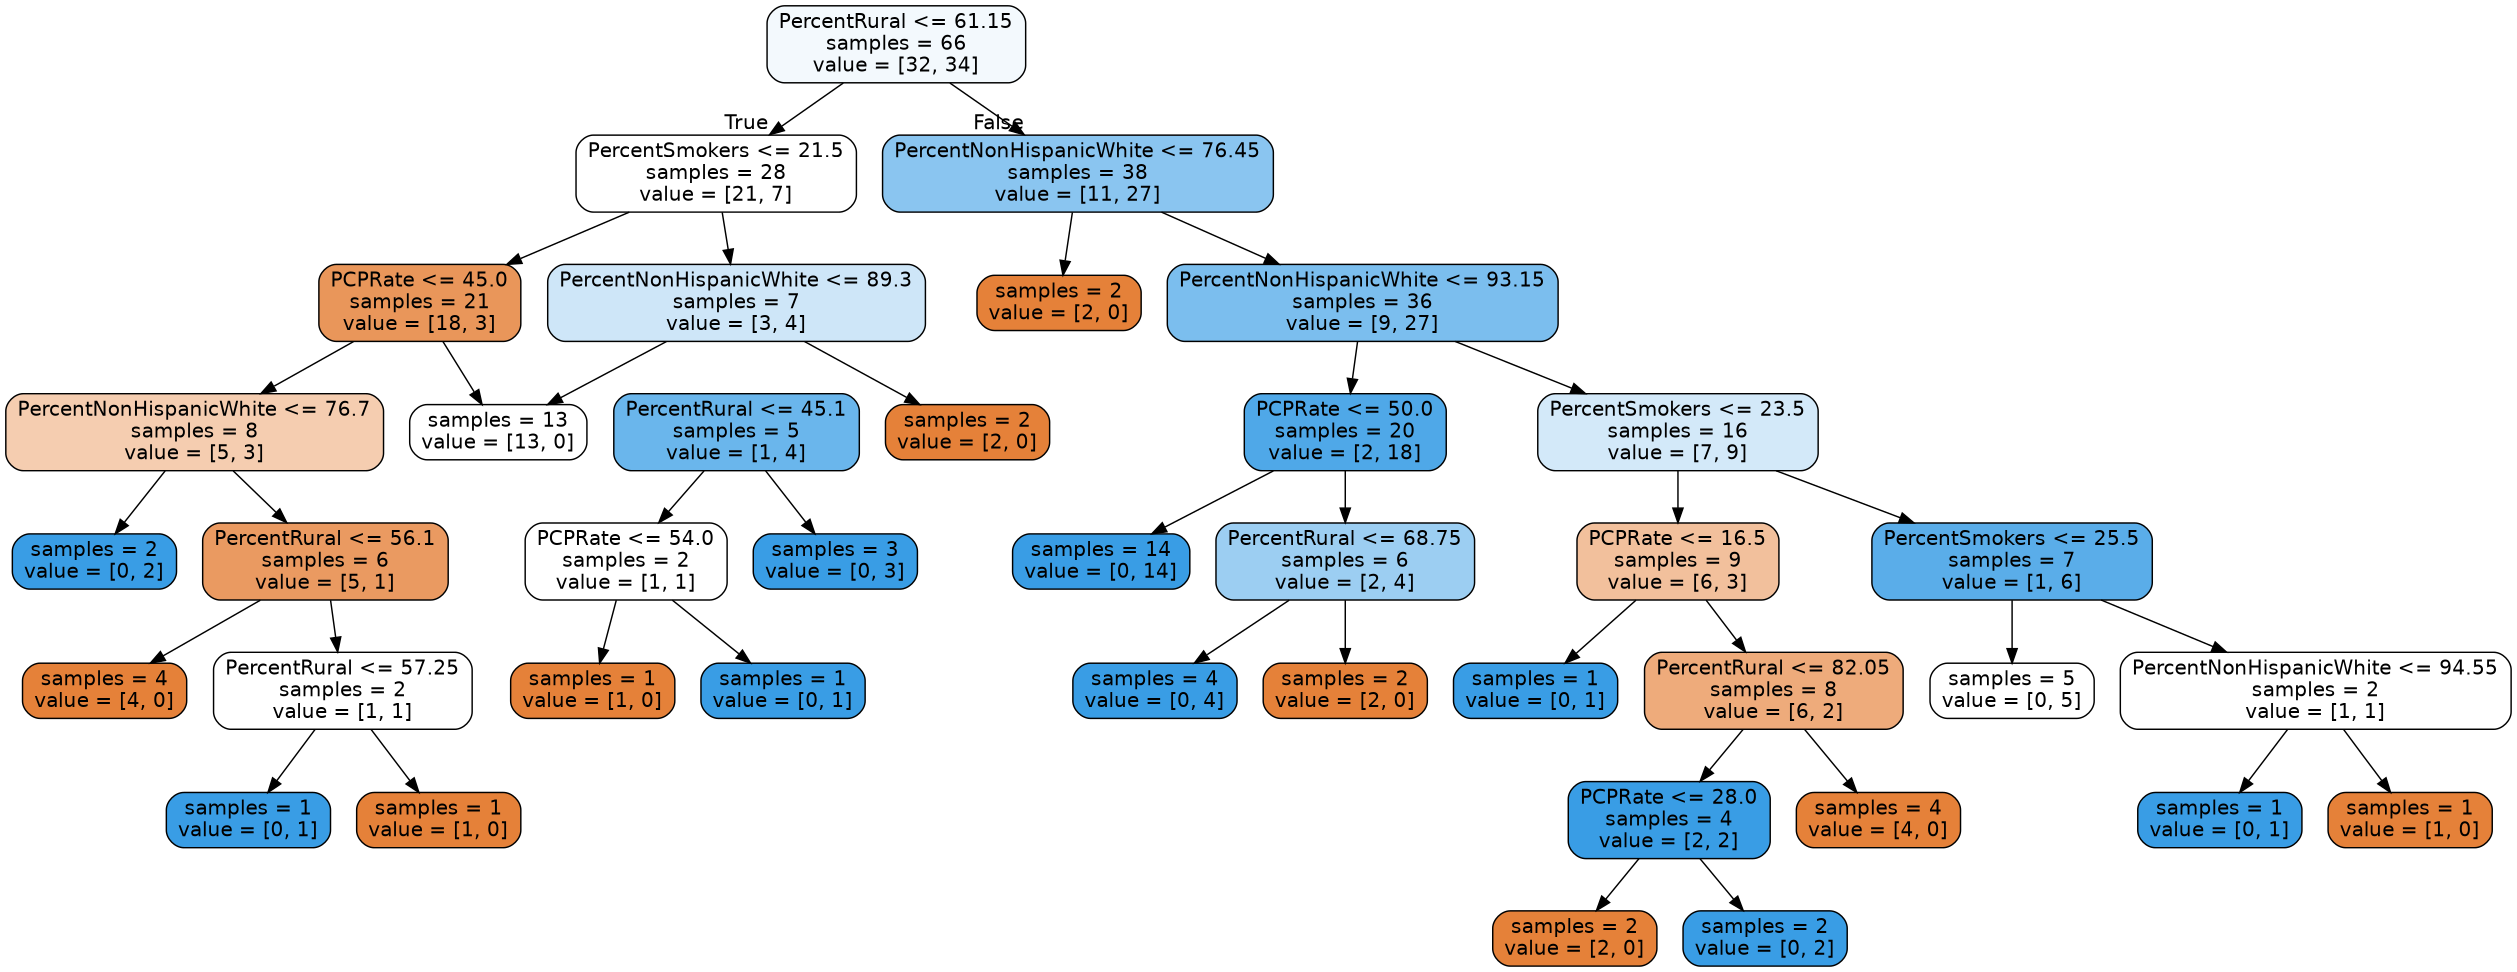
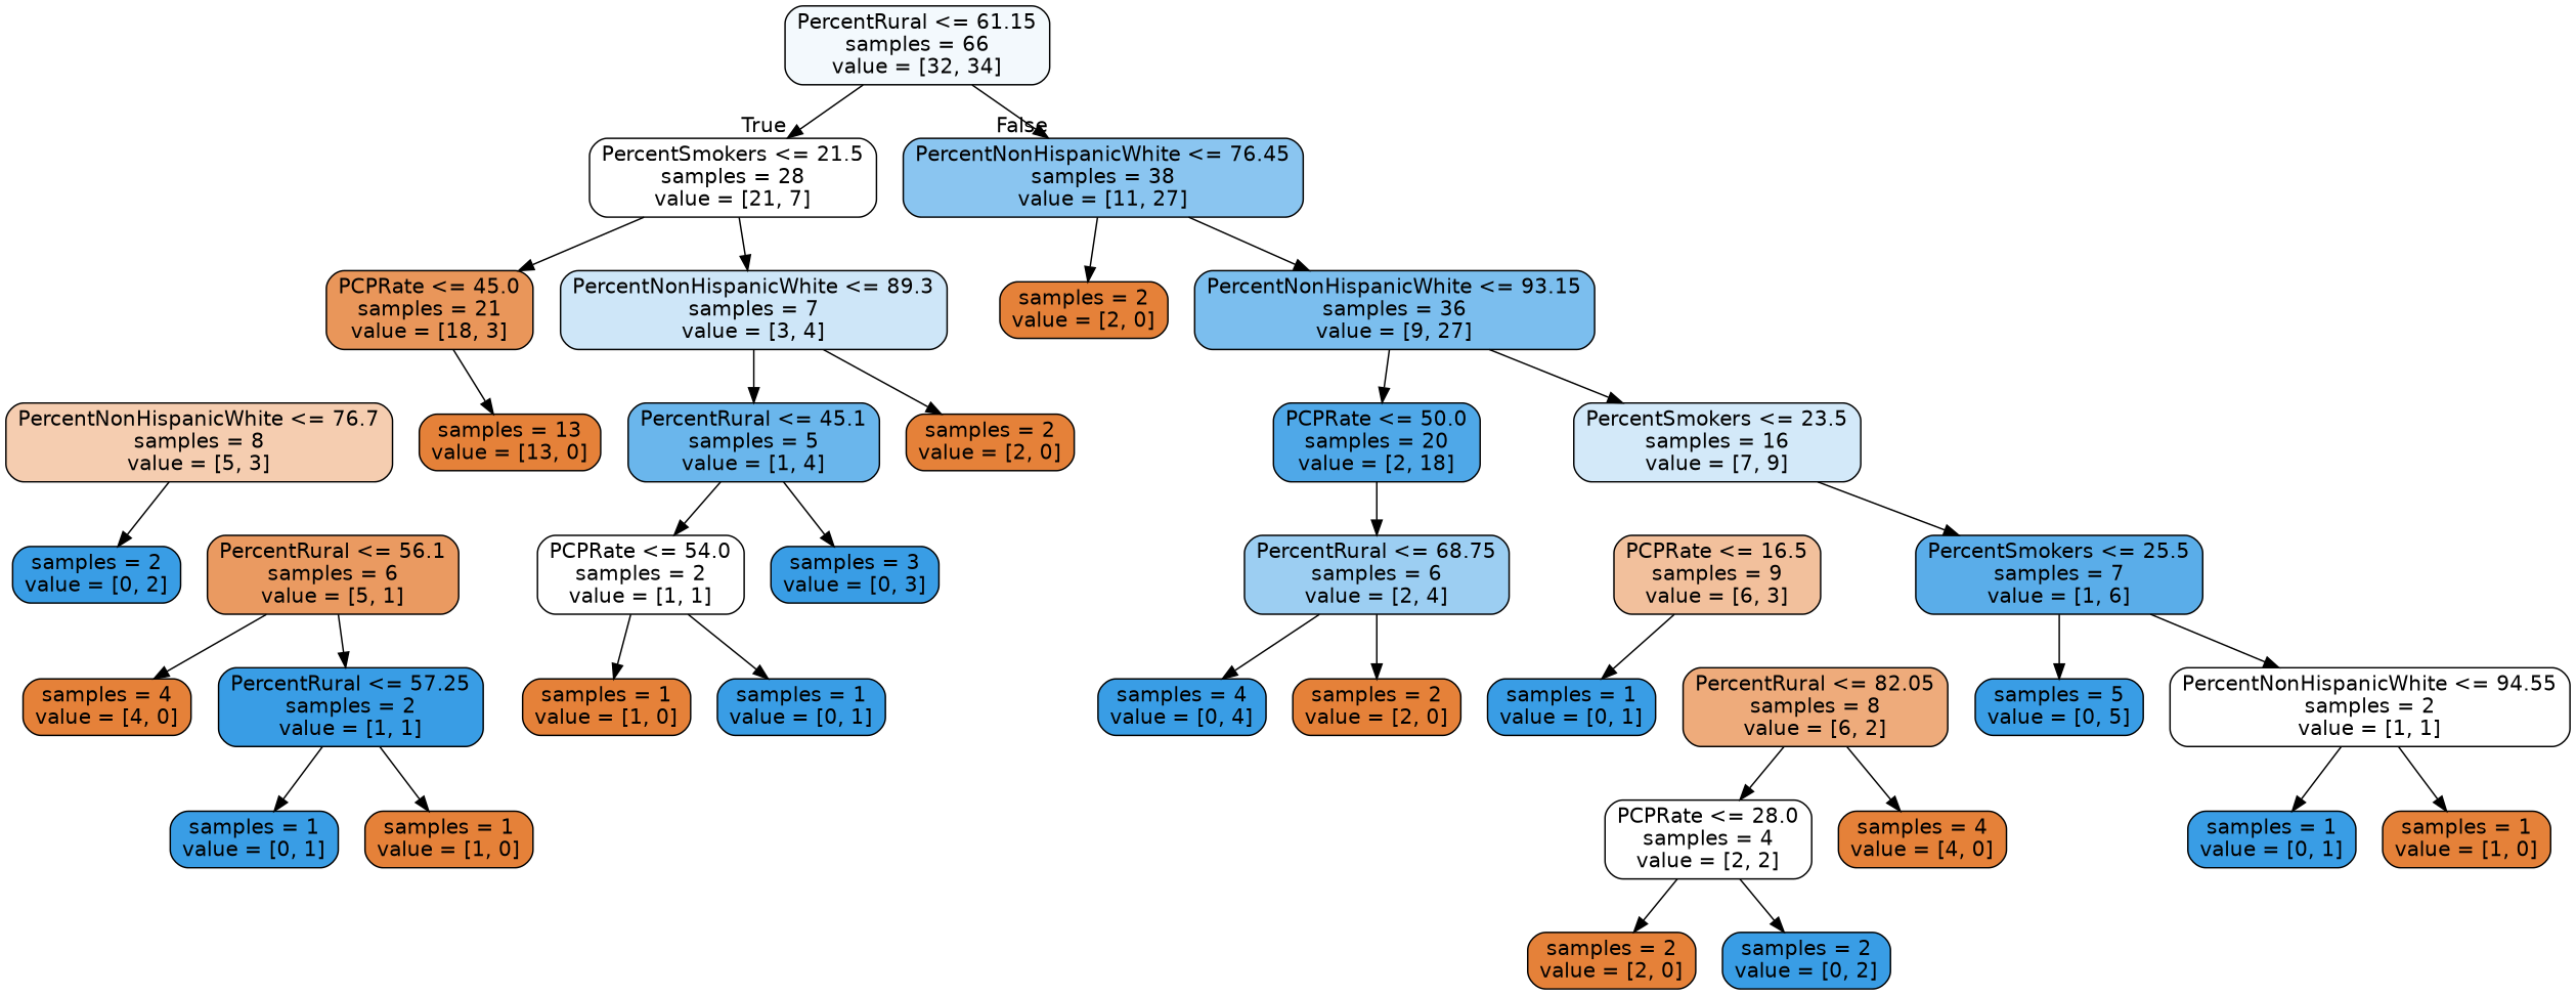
  digraph {
    node [color=black fillcolor="#e58139" fontname=helvetica shape=box style="filled, rounded"]
    edge [fontname=helvetica]
    n1 [fillcolor="#f3f9fd" label="PercentRural <= 61.15\nsamples = 66\nvalue = [32, 34]"]
    n2 [fillcolor="#ffffff" label="PercentSmokers <= 21.5\nsamples = 28\nvalue = [21, 7]"]
    n3 [fillcolor="#8ac5f0" label="PercentNonHispanicWhite <= 76.45\nsamples = 38\nvalue = [11, 27]"]
    n4 [fillcolor="#e9965a" label="PCPRate <= 45.0\nsamples = 21\nvalue = [18, 3]"]
    n5 [fillcolor="#cee6f8" label="PercentNonHispanicWhite <= 89.3\nsamples = 7\nvalue = [3, 4]"]
    n6 [label="samples = 2\nvalue = [2, 0]"]
    n7 [fillcolor="#7bbeee" label="PercentNonHispanicWhite <= 93.15\nsamples = 36\nvalue = [9, 27]"]
    n8 [fillcolor="#f5cdb0" label="PercentNonHispanicWhite <= 76.7\nsamples = 8\nvalue = [5, 3]"]
-   n9 [fillcolor="#ffffff" label="samples = 13\nvalue = [13, 0]"]
+   n9 [label="samples = 13\nvalue = [13, 0]"]
    n10 [fillcolor="#6ab6ec" label="PercentRural <= 45.1\nsamples = 5\nvalue = [1, 4]"]
    n11 [label="samples = 2\nvalue = [2, 0]"]
    n12 [fillcolor="#399de5" label="samples = 2\nvalue = [0, 2]"]
    n13 [fillcolor="#ea9a61" label="PercentRural <= 56.1\nsamples = 6\nvalue = [5, 1]"]
    n14 [label="samples = 4\nvalue = [4, 0]"]
-   n15 [fillcolor="#ffffff" label="PercentRural <= 57.25\nsamples = 2\nvalue = [1, 1]"]
+   n15 [fillcolor="#399de5" label="PercentRural <= 57.25\nsamples = 2\nvalue = [1, 1]"]
    n16 [fillcolor="#399de5" label="samples = 1\nvalue = [0, 1]"]
    n17 [label="samples = 1\nvalue = [1, 0]"]
    n18 [fillcolor="#ffffff" label="PCPRate <= 54.0\nsamples = 2\nvalue = [1, 1]"]
    n19 [fillcolor="#399de5" label="samples = 3\nvalue = [0, 3]"]
    n20 [label="samples = 1\nvalue = [1, 0]"]
    n21 [fillcolor="#399de5" label="samples = 1\nvalue = [0, 1]"]
    n22 [fillcolor="#4fa8e8" label="PCPRate <= 50.0\nsamples = 20\nvalue = [2, 18]"]
    n23 [fillcolor="#d3e9f9" label="PercentSmokers <= 23.5\nsamples = 16\nvalue = [7, 9]"]
-   n24 [fillcolor="#399de5" label="samples = 14\nvalue = [0, 14]"]
    n25 [fillcolor="#9ccef2" label="PercentRural <= 68.75\nsamples = 6\nvalue = [2, 4]"]
    n26 [fillcolor="#f2c09c" label="PCPRate <= 16.5\nsamples = 9\nvalue = [6, 3]"]
    n27 [fillcolor="#5aade9" label="PercentSmokers <= 25.5\nsamples = 7\nvalue = [1, 6]"]
    n28 [fillcolor="#399de5" label="samples = 4\nvalue = [0, 4]"]
    n29 [label="samples = 2\nvalue = [2, 0]"]
    n30 [fillcolor="#399de5" label="samples = 1\nvalue = [0, 1]"]
    n31 [fillcolor="#eeab7b" label="PercentRural <= 82.05\nsamples = 8\nvalue = [6, 2]"]
-   n32 [fillcolor="#ffffff" label="samples = 5\nvalue = [0, 5]"]
+   n32 [fillcolor="#399de5" label="samples = 5\nvalue = [0, 5]"]
    n33 [fillcolor="#ffffff" label="PercentNonHispanicWhite <= 94.55\nsamples = 2\nvalue = [1, 1]"]
-   n34 [fillcolor="#399de5" label="PCPRate <= 28.0\nsamples = 4\nvalue = [2, 2]"]
+   n34 [fillcolor="#ffffff" label="PCPRate <= 28.0\nsamples = 4\nvalue = [2, 2]"]
    n35 [label="samples = 4\nvalue = [4, 0]"]
    n36 [label="samples = 2\nvalue = [2, 0]"]
    n37 [fillcolor="#399de5" label="samples = 2\nvalue = [0, 2]"]
    n38 [fillcolor="#399de5" label="samples = 1\nvalue = [0, 1]"]
    n39 [label="samples = 1\nvalue = [1, 0]"]
    n1 -> n2 [headlabel=True labelangle=45 labeldistance=2.5]
    n1 -> n3 [headlabel=False labelangle=-45 labeldistance=2.5]
    n2 -> n4
    n2 -> n5
    n3 -> n6
    n3 -> n7
-   n4 -> n8
    n4 -> n9
-   n5 -> n9
+   n5 -> n10
    n5 -> n11
    n7 -> n22
    n7 -> n23
    n8 -> n12
-   n8 -> n13
    n10 -> n18
    n10 -> n19
    n13 -> n14
    n13 -> n15
    n15 -> n16
    n15 -> n17
    n18 -> n20
    n18 -> n21
-   n22 -> n24
    n22 -> n25
-   n23 -> n26
    n23 -> n27
    n25 -> n28
    n25 -> n29
    n26 -> n30
-   n26 -> n31
    n27 -> n32
    n27 -> n33
    n31 -> n34
    n31 -> n35
    n33 -> n38
    n33 -> n39
    n34 -> n36
    n34 -> n37
  }
